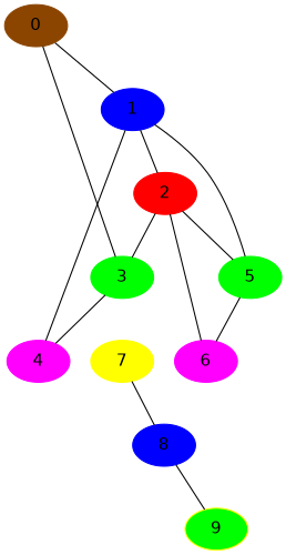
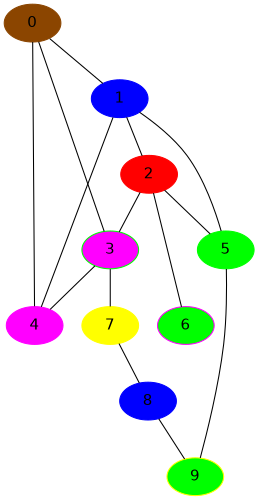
  graph {
    fontname="DejaVu Sans"
    node [color=blue fontname="DejaVu Sans" style=filled]
    edge [fontname="DejaVu Sans"]
    0 [color=darkorange4]
    1
-   3 [color=green]
+   3 [color=green fillcolor=magenta]
    4 [color=magenta]
    2 [color=red]
    5 [color=green]
    7 [color=yellow]
    8
-   6 [color=magenta]
+   6 [color=magenta fillcolor=green]
    9 [color=yellow fillcolor=green]
    0 -- 1
    0 -- 3
+   0 -- 4
    1 -- 4
    1 -- 2
    1 -- 5
    3 -- 4
+   3 -- 7
    2 -- 3
    2 -- 5
    2 -- 6
-   5 -- 6
+   5 -- 9
    7 -- 8
    8 -- 9
  }
